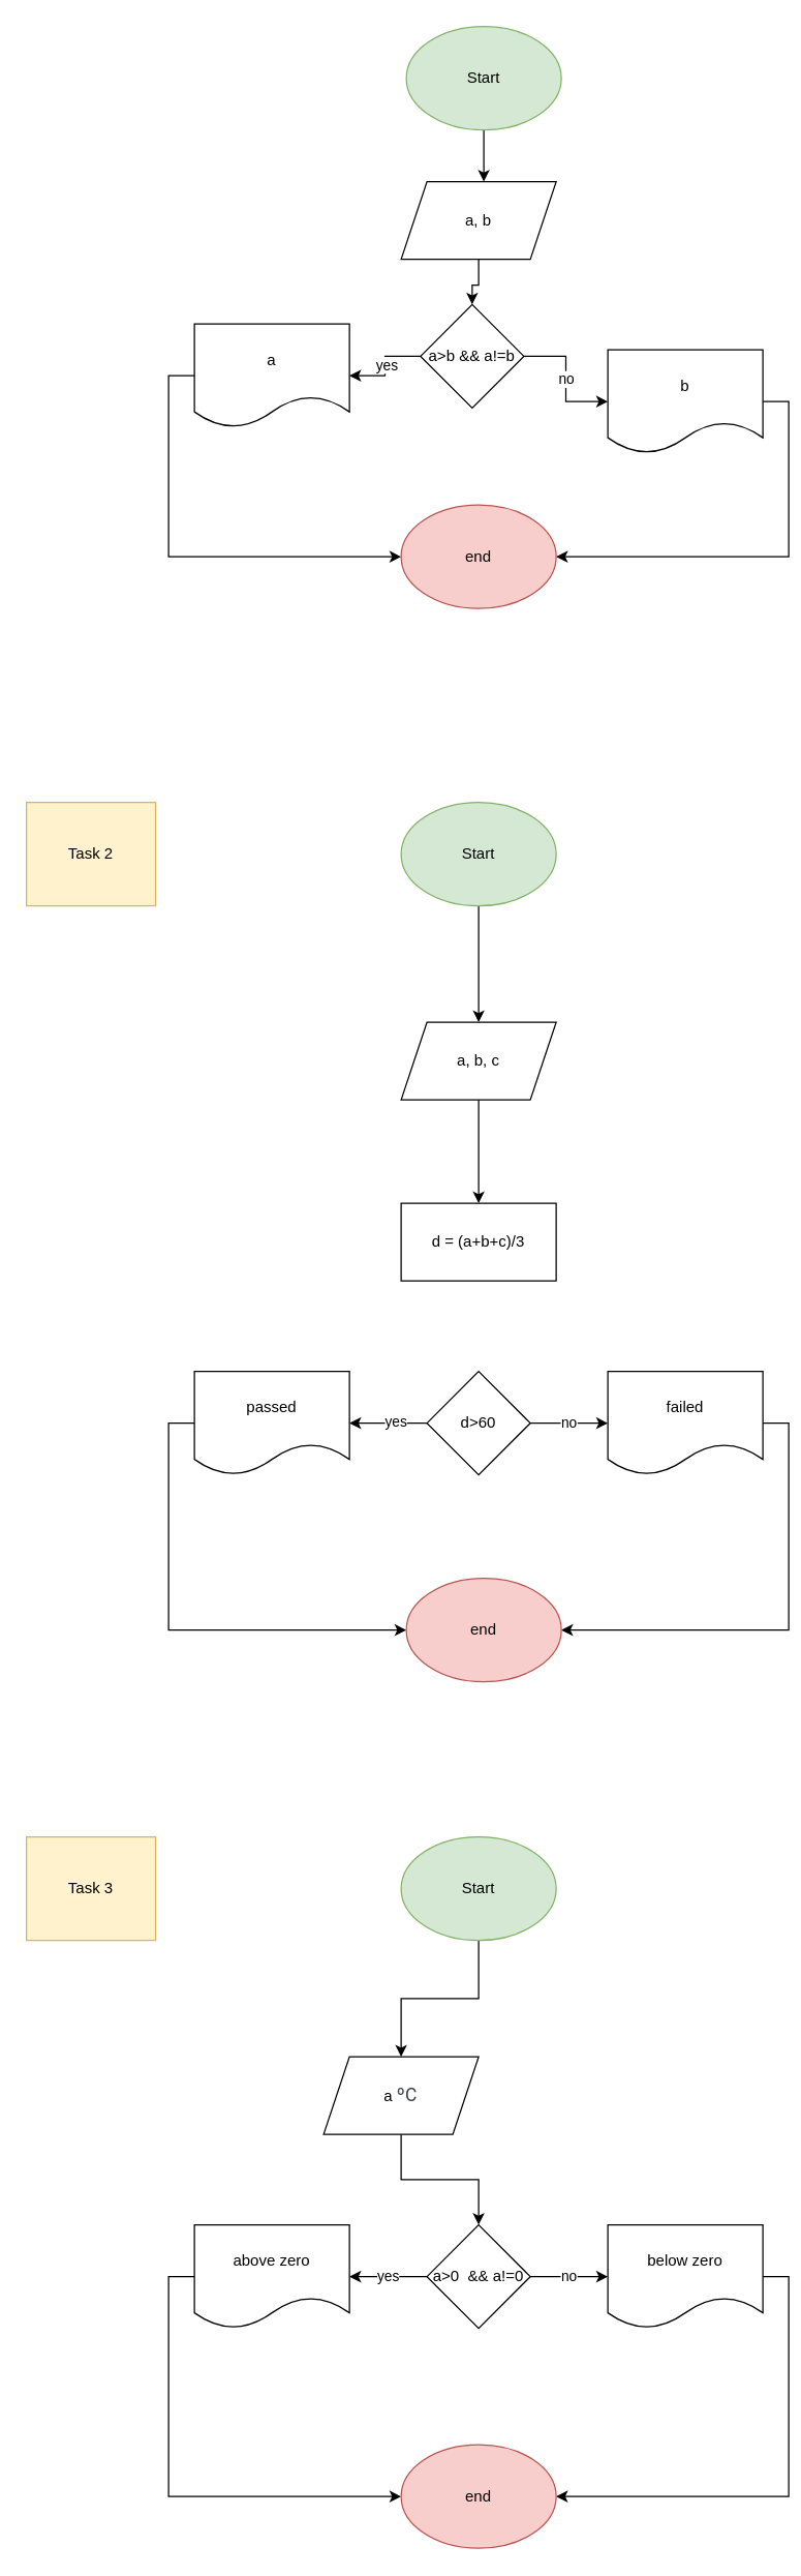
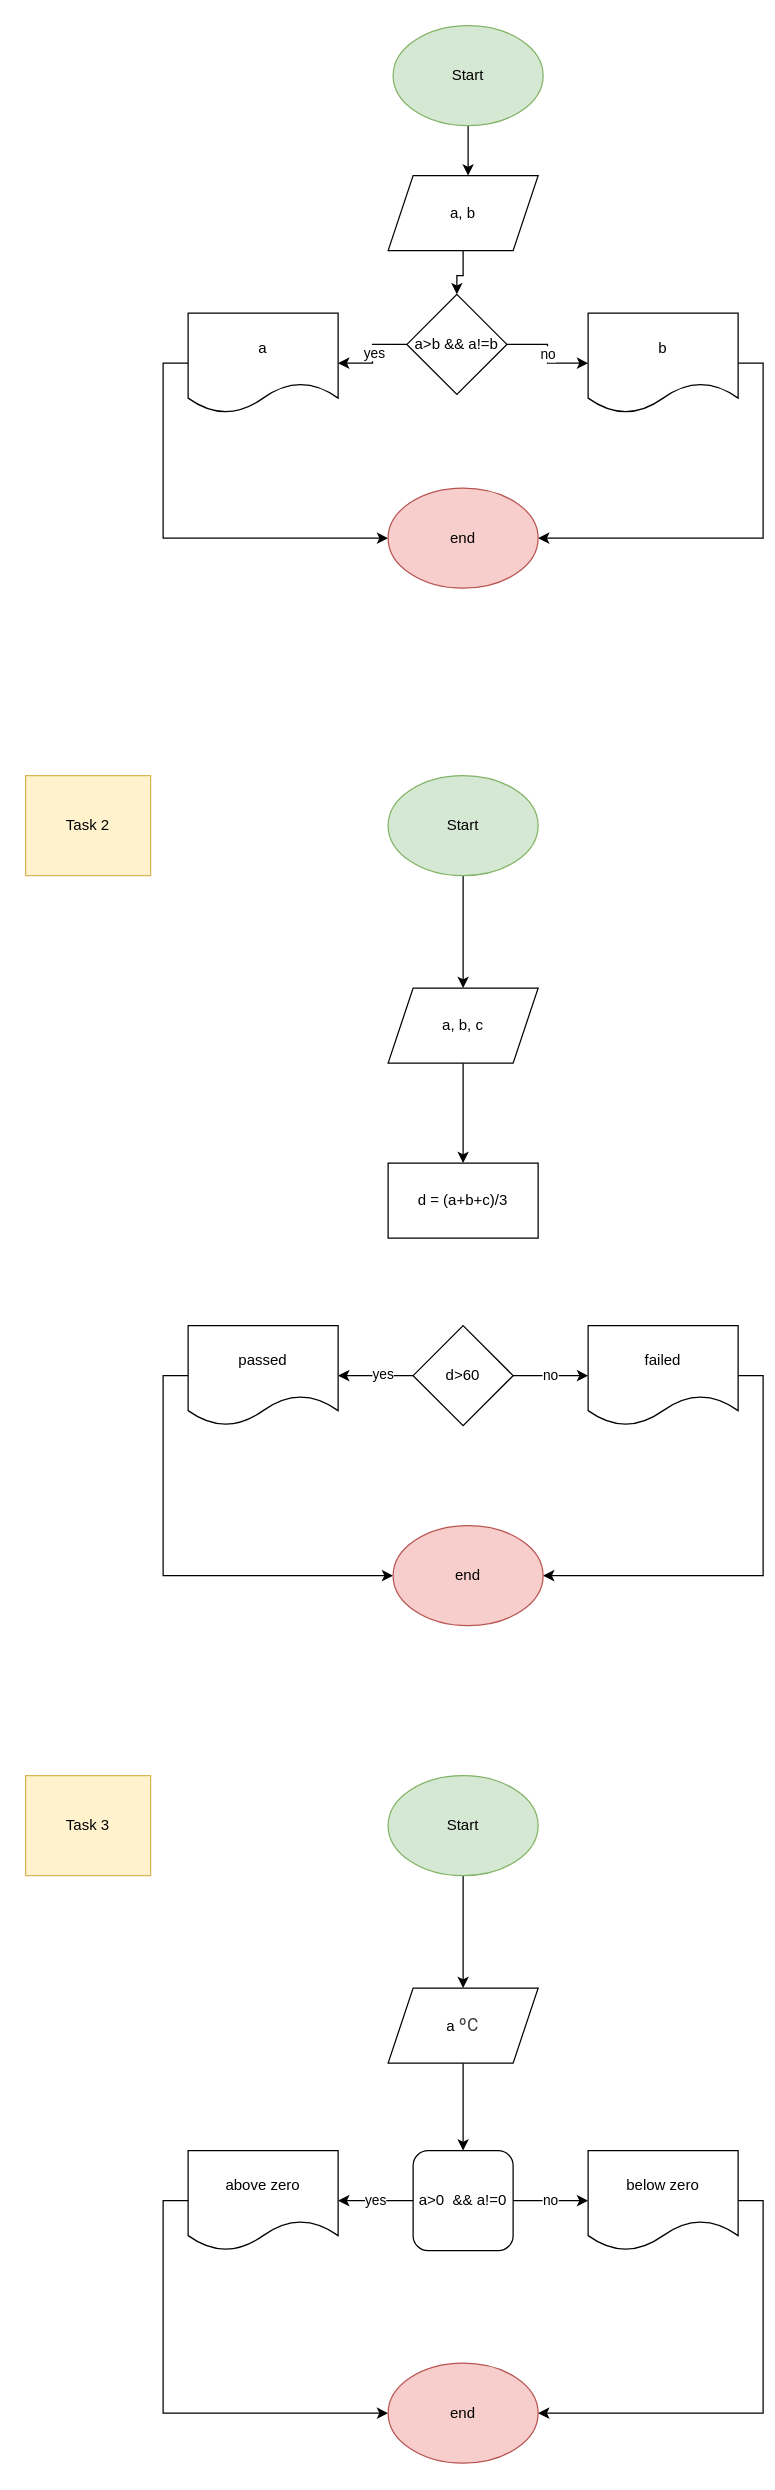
  <mxCell id="0" />
  <mxCell id="1" parent="0" />
  <mxCell id="2" style="edgeStyle=orthogonalEdgeStyle;rounded=0;orthogonalLoop=1;jettySize=auto;html=1;exitX=0.5;exitY=1;exitDx=0;exitDy=0;" edge="1" parent="1" source="3"><mxGeometry relative="1" as="geometry"><mxPoint x="374" y="140" as="targetPoint" /></mxGeometry></mxCell>
  <mxCell id="3" value="Start" style="ellipse;whiteSpace=wrap;html=1;fillColor=#d5e8d4;strokeColor=#82b366;" vertex="1" parent="1"><mxGeometry x="314" y="20" width="120" height="80" as="geometry" /></mxCell>
  <mxCell id="4" style="edgeStyle=orthogonalEdgeStyle;rounded=0;orthogonalLoop=1;jettySize=auto;html=1;exitX=0.5;exitY=1;exitDx=0;exitDy=0;" edge="1" parent="1" source="5" target="9"><mxGeometry relative="1" as="geometry"><mxPoint x="370" y="250" as="targetPoint" /></mxGeometry></mxCell>
  <mxCell id="5" value="a, b" style="shape=parallelogram;perimeter=parallelogramPerimeter;whiteSpace=wrap;html=1;fixedSize=1;" vertex="1" parent="1"><mxGeometry x="310" y="140" width="120" height="60" as="geometry" /></mxCell>
  <mxCell id="6" value="no" style="edgeStyle=orthogonalEdgeStyle;rounded=0;orthogonalLoop=1;jettySize=auto;html=1;" edge="1" parent="1" source="9" target="11"><mxGeometry relative="1" as="geometry" /></mxCell>
  <mxCell id="7" value="" style="edgeStyle=orthogonalEdgeStyle;rounded=0;orthogonalLoop=1;jettySize=auto;html=1;" edge="1" parent="1" source="9" target="13"><mxGeometry relative="1" as="geometry" /></mxCell>
  <mxCell id="8" value="yes" style="edgeLabel;html=1;align=center;verticalAlign=middle;resizable=0;points=[];" vertex="1" connectable="0" parent="7"><mxGeometry x="-0.033" y="1" relative="1" as="geometry"><mxPoint as="offset" /></mxGeometry></mxCell>
  <mxCell id="9" value="a&amp;gt;b &amp;amp;&amp;amp; a!=b" style="rhombus;whiteSpace=wrap;html=1;" vertex="1" parent="1"><mxGeometry x="325" y="235" width="80" height="80" as="geometry" /></mxCell>
  <mxCell id="10" style="edgeStyle=orthogonalEdgeStyle;rounded=0;orthogonalLoop=1;jettySize=auto;html=1;exitX=1;exitY=0.5;exitDx=0;exitDy=0;entryX=1;entryY=0.5;entryDx=0;entryDy=0;" edge="1" parent="1" source="11" target="14"><mxGeometry relative="1" as="geometry" /></mxCell>
- <mxCell id="11" value="b" style="shape=document;whiteSpace=wrap;html=1;boundedLbl=1;" vertex="1" parent="1"><mxGeometry x="470" y="270" width="120" height="80" as="geometry" /></mxCell>
+ <mxCell id="11" value="b" style="shape=document;whiteSpace=wrap;html=1;boundedLbl=1;" vertex="1" parent="1"><mxGeometry x="470" y="250" width="120" height="80" as="geometry" /></mxCell>
  <mxCell id="12" style="edgeStyle=orthogonalEdgeStyle;rounded=0;orthogonalLoop=1;jettySize=auto;html=1;exitX=0;exitY=0.5;exitDx=0;exitDy=0;entryX=0;entryY=0.5;entryDx=0;entryDy=0;" edge="1" parent="1" source="13" target="14"><mxGeometry relative="1" as="geometry" /></mxCell>
  <mxCell id="13" value="a" style="shape=document;whiteSpace=wrap;html=1;boundedLbl=1;" vertex="1" parent="1"><mxGeometry x="150" y="250" width="120" height="80" as="geometry" /></mxCell>
  <mxCell id="14" value="end" style="ellipse;whiteSpace=wrap;html=1;fillColor=#f8cecc;strokeColor=#b85450;" vertex="1" parent="1"><mxGeometry x="310" y="390" width="120" height="80" as="geometry" /></mxCell>
  <mxCell id="15" value="" style="edgeStyle=orthogonalEdgeStyle;rounded=0;orthogonalLoop=1;jettySize=auto;html=1;" edge="1" parent="1" source="16" target="19"><mxGeometry relative="1" as="geometry" /></mxCell>
  <mxCell id="16" value="Start" style="ellipse;whiteSpace=wrap;html=1;fillColor=#d5e8d4;strokeColor=#82b366;" vertex="1" parent="1"><mxGeometry x="310" y="620" width="120" height="80" as="geometry" /></mxCell>
  <mxCell id="17" value="Task 2" style="text;strokeColor=#d6b656;align=center;fillColor=#fff2cc;html=1;verticalAlign=middle;whiteSpace=wrap;rounded=0;" vertex="1" parent="1"><mxGeometry x="20" y="620" width="100" height="80" as="geometry" /></mxCell>
  <mxCell id="18" value="" style="edgeStyle=orthogonalEdgeStyle;rounded=0;orthogonalLoop=1;jettySize=auto;html=1;" edge="1" parent="1" source="19" target="20"><mxGeometry relative="1" as="geometry" /></mxCell>
  <mxCell id="19" value="a, b, c" style="shape=parallelogram;perimeter=parallelogramPerimeter;whiteSpace=wrap;html=1;fixedSize=1;" vertex="1" parent="1"><mxGeometry x="310" y="790" width="120" height="60" as="geometry" /></mxCell>
  <mxCell id="20" value="d = (a+b+c)/3" style="whiteSpace=wrap;html=1;" vertex="1" parent="1"><mxGeometry x="310" y="930" width="120" height="60" as="geometry" /></mxCell>
  <mxCell id="21" value="" style="edgeStyle=orthogonalEdgeStyle;rounded=0;orthogonalLoop=1;jettySize=auto;html=1;" edge="1" parent="1" source="24" target="26"><mxGeometry relative="1" as="geometry" /></mxCell>
  <mxCell id="22" value="yes" style="edgeLabel;html=1;align=center;verticalAlign=middle;resizable=0;points=[];" vertex="1" connectable="0" parent="21"><mxGeometry x="-0.167" y="-2" relative="1" as="geometry"><mxPoint as="offset" /></mxGeometry></mxCell>
  <mxCell id="23" value="no" style="edgeStyle=orthogonalEdgeStyle;rounded=0;orthogonalLoop=1;jettySize=auto;html=1;" edge="1" parent="1" source="24" target="28"><mxGeometry relative="1" as="geometry" /></mxCell>
  <mxCell id="24" value="d&amp;gt;60" style="rhombus;whiteSpace=wrap;html=1;" vertex="1" parent="1"><mxGeometry x="330" y="1060" width="80" height="80" as="geometry" /></mxCell>
  <mxCell id="25" style="edgeStyle=orthogonalEdgeStyle;rounded=0;orthogonalLoop=1;jettySize=auto;html=1;exitX=0;exitY=0.5;exitDx=0;exitDy=0;entryX=0;entryY=0.5;entryDx=0;entryDy=0;" edge="1" parent="1" source="26" target="29"><mxGeometry relative="1" as="geometry" /></mxCell>
  <mxCell id="26" value="passed" style="shape=document;whiteSpace=wrap;html=1;boundedLbl=1;" vertex="1" parent="1"><mxGeometry x="150" y="1060" width="120" height="80" as="geometry" /></mxCell>
  <mxCell id="27" style="edgeStyle=orthogonalEdgeStyle;rounded=0;orthogonalLoop=1;jettySize=auto;html=1;exitX=1;exitY=0.5;exitDx=0;exitDy=0;entryX=1;entryY=0.5;entryDx=0;entryDy=0;" edge="1" parent="1" source="28" target="29"><mxGeometry relative="1" as="geometry" /></mxCell>
  <mxCell id="28" value="failed" style="shape=document;whiteSpace=wrap;html=1;boundedLbl=1;" vertex="1" parent="1"><mxGeometry x="470" y="1060" width="120" height="80" as="geometry" /></mxCell>
  <mxCell id="29" value="end" style="ellipse;whiteSpace=wrap;html=1;fillColor=#f8cecc;strokeColor=#b85450;" vertex="1" parent="1"><mxGeometry x="314" y="1220" width="120" height="80" as="geometry" /></mxCell>
  <mxCell id="30" value="Task 3" style="text;strokeColor=#d6b656;align=center;fillColor=#fff2cc;html=1;verticalAlign=middle;whiteSpace=wrap;rounded=0;" vertex="1" parent="1"><mxGeometry x="20" y="1420" width="100" height="80" as="geometry" /></mxCell>
  <mxCell id="31" value="" style="edgeStyle=orthogonalEdgeStyle;rounded=0;orthogonalLoop=1;jettySize=auto;html=1;" edge="1" parent="1" source="32" target="34"><mxGeometry relative="1" as="geometry" /></mxCell>
  <mxCell id="32" value="Start" style="ellipse;whiteSpace=wrap;html=1;fillColor=#d5e8d4;strokeColor=#82b366;" vertex="1" parent="1"><mxGeometry x="310" y="1420" width="120" height="80" as="geometry" /></mxCell>
  <mxCell id="33" value="" style="edgeStyle=orthogonalEdgeStyle;rounded=0;orthogonalLoop=1;jettySize=auto;html=1;" edge="1" parent="1" source="34" target="37"><mxGeometry relative="1" as="geometry" /></mxCell>
- <mxCell id="34" value="a&amp;nbsp;&lt;span style=&quot;text-align: start; caret-color: rgb(60, 64, 67); color: rgb(60, 64, 67); font-family: Roboto, Arial, sans-serif; font-size: 14px; letter-spacing: 0.2px;&quot;&gt;ºC&lt;/span&gt;" style="shape=parallelogram;perimeter=parallelogramPerimeter;whiteSpace=wrap;html=1;fixedSize=1;" vertex="1" parent="1"><mxGeometry x="250" y="1590" width="120" height="60" as="geometry" /></mxCell>
+ <mxCell id="34" value="a&amp;nbsp;&lt;span style=&quot;text-align: start; caret-color: rgb(60, 64, 67); color: rgb(60, 64, 67); font-family: Roboto, Arial, sans-serif; font-size: 14px; letter-spacing: 0.2px;&quot;&gt;ºC&lt;/span&gt;" style="shape=parallelogram;perimeter=parallelogramPerimeter;whiteSpace=wrap;html=1;fixedSize=1;" vertex="1" parent="1"><mxGeometry x="310" y="1590" width="120" height="60" as="geometry" /></mxCell>
  <mxCell id="35" value="yes" style="edgeStyle=orthogonalEdgeStyle;rounded=0;orthogonalLoop=1;jettySize=auto;html=1;" edge="1" parent="1" source="37" target="39"><mxGeometry relative="1" as="geometry" /></mxCell>
  <mxCell id="36" value="no" style="edgeStyle=orthogonalEdgeStyle;rounded=0;orthogonalLoop=1;jettySize=auto;html=1;" edge="1" parent="1" source="37" target="41"><mxGeometry relative="1" as="geometry" /></mxCell>
- <mxCell id="37" value="a&amp;gt;0 &amp;nbsp;&amp;amp;&amp;amp; a!=0" style="rhombus;whiteSpace=wrap;html=1;" vertex="1" parent="1"><mxGeometry x="330" y="1720" width="80" height="80" as="geometry" /></mxCell>
+ <mxCell id="37" value="a&amp;gt;0 &amp;nbsp;&amp;amp;&amp;amp; a!=0" style="whiteSpace=wrap;html=1;rounded=1;" vertex="1" parent="1"><mxGeometry x="330" y="1720" width="80" height="80" as="geometry" /></mxCell>
  <mxCell id="38" style="edgeStyle=orthogonalEdgeStyle;rounded=0;orthogonalLoop=1;jettySize=auto;html=1;exitX=0;exitY=0.5;exitDx=0;exitDy=0;entryX=0;entryY=0.5;entryDx=0;entryDy=0;" edge="1" parent="1" source="39" target="42"><mxGeometry relative="1" as="geometry" /></mxCell>
  <mxCell id="39" value="above zero" style="shape=document;whiteSpace=wrap;html=1;boundedLbl=1;" vertex="1" parent="1"><mxGeometry x="150" y="1720" width="120" height="80" as="geometry" /></mxCell>
  <mxCell id="40" style="edgeStyle=orthogonalEdgeStyle;rounded=0;orthogonalLoop=1;jettySize=auto;html=1;exitX=1;exitY=0.5;exitDx=0;exitDy=0;entryX=1;entryY=0.5;entryDx=0;entryDy=0;" edge="1" parent="1" source="41" target="42"><mxGeometry relative="1" as="geometry" /></mxCell>
  <mxCell id="41" value="below zero" style="shape=document;whiteSpace=wrap;html=1;boundedLbl=1;" vertex="1" parent="1"><mxGeometry x="470" y="1720" width="120" height="80" as="geometry" /></mxCell>
  <mxCell id="42" value="end" style="ellipse;whiteSpace=wrap;html=1;fillColor=#f8cecc;strokeColor=#b85450;" vertex="1" parent="1"><mxGeometry x="310" y="1890" width="120" height="80" as="geometry" /></mxCell>
